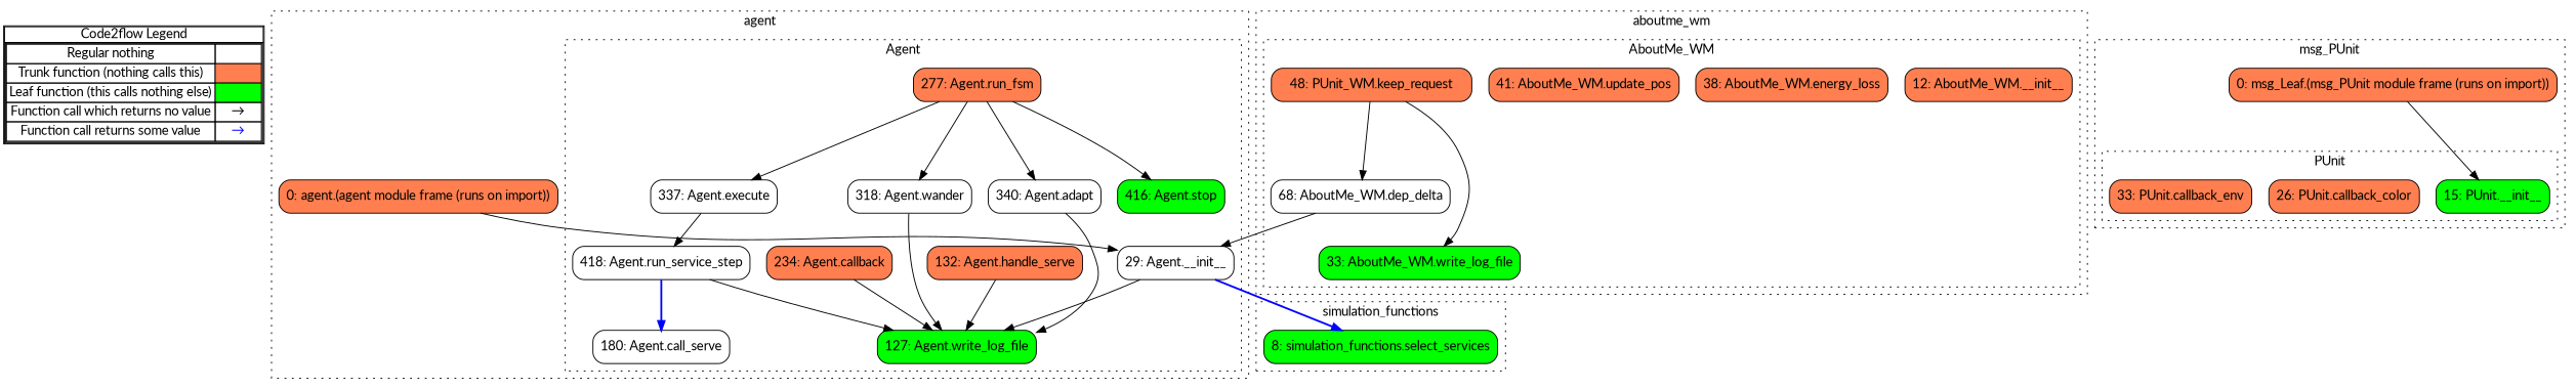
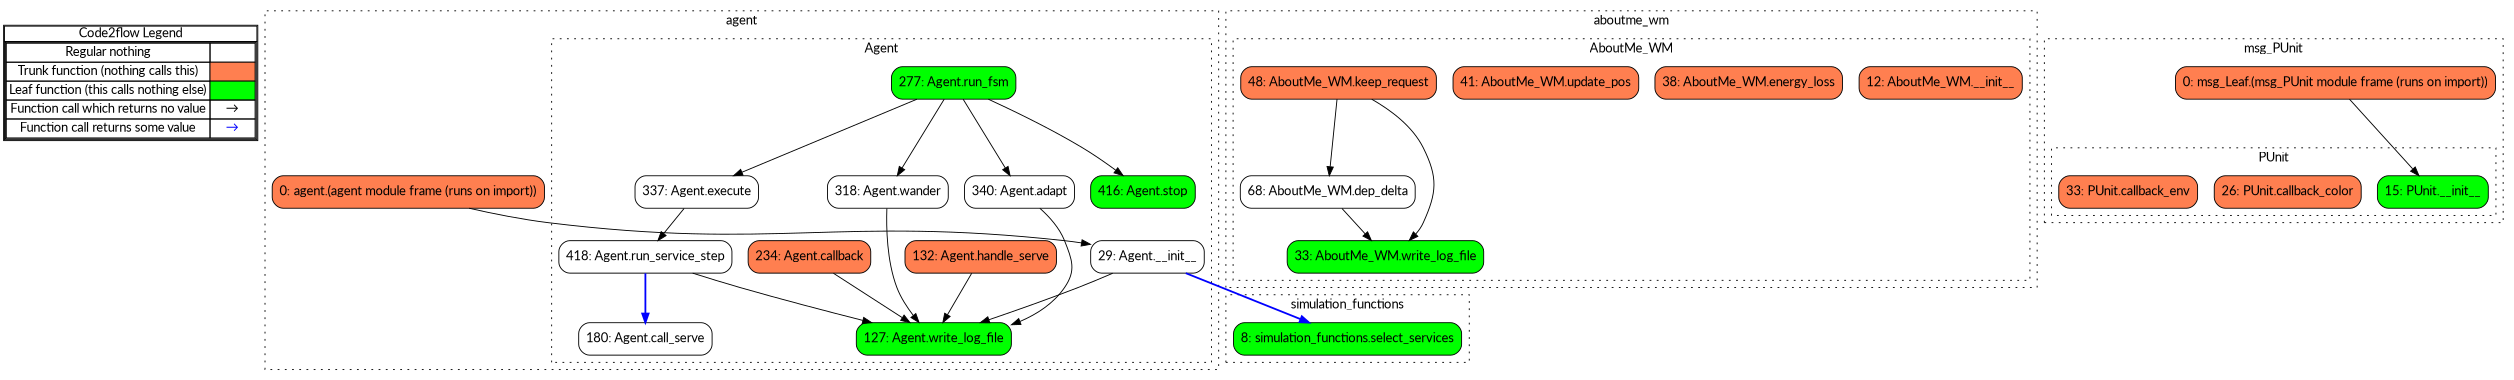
  digraph {
    concentrate=true
    fontname=Lato
    node [fontname=Lato shape=rect fillcolor=coral splines=ortho style="rounded,filled"]
    edge [fontname=Lato]
    n1 [label=< 				<table cellspacing="0" cellpadding="0" border="1"><tr><td>Code2flow Legend</td></tr><tr><td> 				<table cellspacing="0"> 				<tr><td>Regular nothing</td><td width="50px"></td></tr> 				<tr><td>Trunk function (nothing calls this)</td><td bgcolor='coral'></td></tr> 				<tr><td>Leaf function (this calls nothing else)</td><td bgcolor='green'></td></tr> 				<tr><td>Function call which returns no value</td><td>&#8594;</td></tr> 				<tr><td>Function call returns some value</td><td><font color='blue'>&#8594;</font></td></tr> 				</table></td></tr></table> 				> margin=0 shape=none fillcolor="" splines="" style=""]
    n2 [fillcolor=green label="8: simulation_functions.select_services"]
    n3 [label="12: AboutMe_WM.__init__"]
    n4 [fillcolor=green label="33: AboutMe_WM.write_log_file"]
    n5 [label="38: AboutMe_WM.energy_loss"]
    n6 [label="41: AboutMe_WM.update_pos"]
-   n7 [label="48: PUnit_WM.keep_request"]
+   n7 [label="48: AboutMe_WM.keep_request"]
    n8 [label="68: AboutMe_WM.dep_delta" style=rounded fillcolor=""]
    n9 [fillcolor=green label="15: PUnit.__init__"]
    n10 [label="26: PUnit.callback_color"]
    n11 [label="33: PUnit.callback_env"]
    n12 [label="0: msg_Leaf.(msg_PUnit module frame (runs on import))"]
    n13 [label="29: Agent.__init__" style=rounded fillcolor=""]
    n14 [fillcolor=green label="127: Agent.write_log_file"]
    n15 [label="132: Agent.handle_serve"]
    n16 [label="180: Agent.call_serve" style=rounded fillcolor=""]
    n17 [label="234: Agent.callback"]
-   n18 [label="277: Agent.run_fsm"]
+   n18 [fillcolor=green label="277: Agent.run_fsm"]
    n19 [label="318: Agent.wander" style=rounded fillcolor=""]
    n20 [label="337: Agent.execute" style=rounded fillcolor=""]
    n21 [label="340: Agent.adapt" style=rounded fillcolor=""]
    n22 [fillcolor=green label="416: Agent.stop"]
    n23 [label="418: Agent.run_service_step" style=rounded fillcolor=""]
    n24 [label="0: agent.(agent module frame (runs on import))"]
    subgraph sub_1 {
      label=legend
      rank=min
      n1
    }
    subgraph cluster_2 {
      color=black
      label=simulation_functions
      style=dotted
      n2
    }
    subgraph cluster_3 {
      color=black
      label=aboutme_wm
      style=dotted
      subgraph cluster_4 {
        color=black
        label=AboutMe_WM
        style=dotted
        n3
        n4
        n5
        n6
        n7
        n8
      }
    }
    subgraph cluster_5 {
      color=black
      label=msg_PUnit
      style=dotted
      n12
      subgraph cluster_6 {
        color=black
        label=PUnit
        style=dotted
        n9
        n10
        n11
      }
    }
    subgraph cluster_7 {
      color=black
      label=agent
      style=dotted
      n24
      subgraph cluster_8 {
        color=black
        label=Agent
        style=dotted
        n13
        n14
        n15
        n16
        n17
        n18
        n19
        n20
        n21
        n22
        n23
      }
    }
    n7 -> n4
    n7 -> n8
-   n8 -> n13
+   n8 -> n4
    n12 -> n9
    n13 -> n2 [color=blue penwidth=2]
    n13 -> n14
    n15 -> n14
    n17 -> n14
    n18 -> n19
    n18 -> n20
    n18 -> n21
    n18 -> n22
    n19 -> n14
    n20 -> n23
    n21 -> n14
    n23 -> n14
    n23 -> n16 [color=blue penwidth=2]
    n24 -> n13
  }
